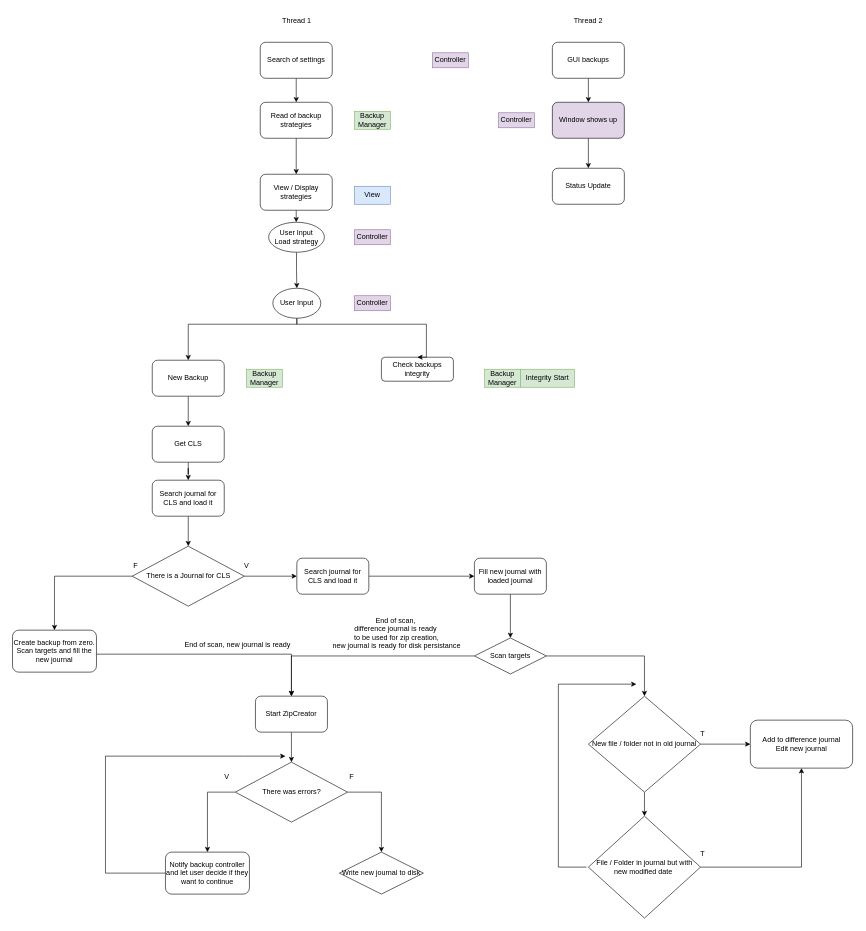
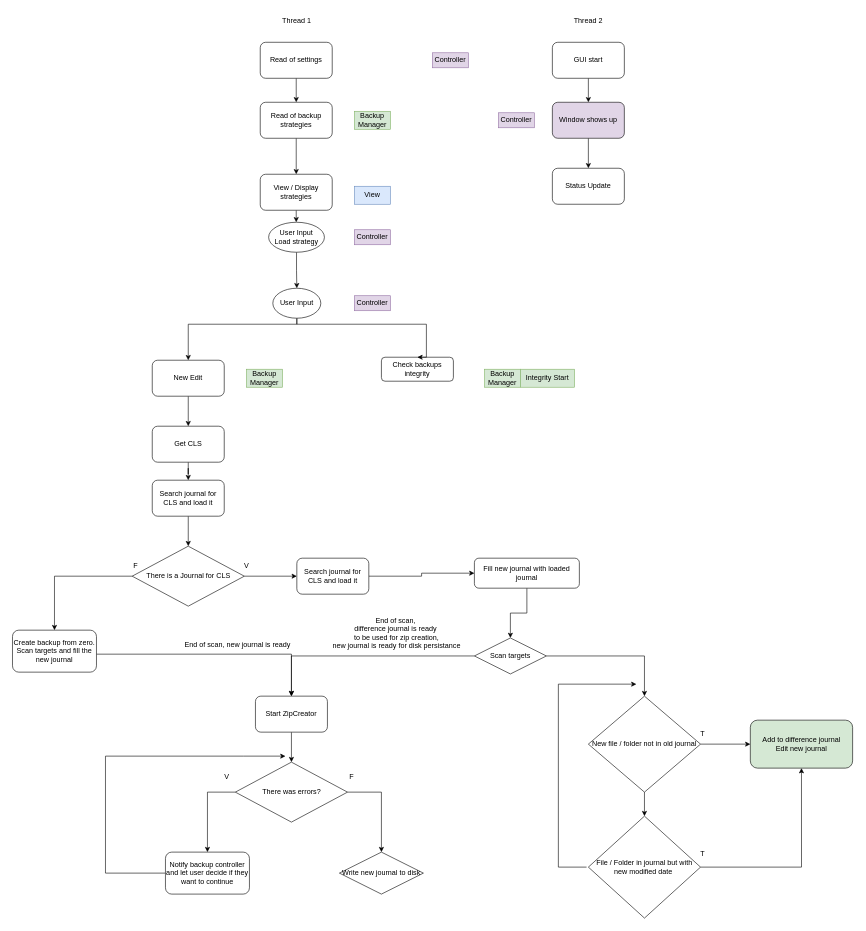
  <mxCell id="0" />
  <mxCell id="1" parent="0" />
  <mxCell id="2" value="" style="edgeStyle=orthogonalEdgeStyle;rounded=0;orthogonalLoop=1;jettySize=auto;html=1;" parent="1" source="3" target="5" edge="1"><mxGeometry relative="1" as="geometry" /></mxCell>
- <mxCell id="3" value="Search of settings" style="rounded=1;whiteSpace=wrap;html=1;" parent="1" vertex="1"><mxGeometry x="433" y="70" width="120" height="60" as="geometry" /></mxCell>
+ <mxCell id="3" value="Read of settings" style="rounded=1;whiteSpace=wrap;html=1;" parent="1" vertex="1"><mxGeometry x="433" y="70" width="120" height="60" as="geometry" /></mxCell>
  <mxCell id="4" style="edgeStyle=orthogonalEdgeStyle;rounded=0;orthogonalLoop=1;jettySize=auto;html=1;entryX=0.5;entryY=0;entryDx=0;entryDy=0;" parent="1" source="5" target="7" edge="1"><mxGeometry relative="1" as="geometry" /></mxCell>
  <mxCell id="5" value="Read of backup strategies" style="whiteSpace=wrap;html=1;rounded=1;" parent="1" vertex="1"><mxGeometry x="433" y="170" width="120" height="60" as="geometry" /></mxCell>
  <mxCell id="6" style="edgeStyle=orthogonalEdgeStyle;rounded=0;orthogonalLoop=1;jettySize=auto;html=1;entryX=0.5;entryY=0;entryDx=0;entryDy=0;" parent="1" source="7" target="25" edge="1"><mxGeometry relative="1" as="geometry" /></mxCell>
  <mxCell id="7" value="View / Display strategies" style="whiteSpace=wrap;html=1;rounded=1;" parent="1" vertex="1"><mxGeometry x="433" y="290" width="120" height="60" as="geometry" /></mxCell>
  <mxCell id="8" value="Check backups integrity" style="whiteSpace=wrap;html=1;rounded=1;" parent="1" vertex="1"><mxGeometry x="635" y="595" width="120" height="40" as="geometry" /></mxCell>
  <mxCell id="9" value="" style="edgeStyle=orthogonalEdgeStyle;rounded=0;orthogonalLoop=1;jettySize=auto;html=1;" edge="1" parent="1" source="10" target="33"><mxGeometry relative="1" as="geometry" /></mxCell>
- <mxCell id="10" value="New Backup" style="whiteSpace=wrap;html=1;rounded=1;" parent="1" vertex="1"><mxGeometry x="253" y="600" width="120" height="60" as="geometry" /></mxCell>
+ <mxCell id="10" value="New Edit" style="whiteSpace=wrap;html=1;rounded=1;" parent="1" vertex="1"><mxGeometry x="253" y="600" width="120" height="60" as="geometry" /></mxCell>
  <mxCell id="11" value="Controller" style="text;html=1;align=center;verticalAlign=middle;whiteSpace=wrap;rounded=0;fillColor=#e1d5e7;strokeColor=#9673a6;" parent="1" vertex="1"><mxGeometry x="720" y="87.5" width="60" height="25" as="geometry" /></mxCell>
  <mxCell id="12" value="Backup Manager" style="text;html=1;align=center;verticalAlign=middle;whiteSpace=wrap;rounded=0;fillColor=#d5e8d4;strokeColor=#82b366;" parent="1" vertex="1"><mxGeometry x="590" y="185" width="60" height="30" as="geometry" /></mxCell>
  <mxCell id="13" value="" style="edgeStyle=orthogonalEdgeStyle;rounded=0;orthogonalLoop=1;jettySize=auto;html=1;" parent="1" source="14" target="16" edge="1"><mxGeometry relative="1" as="geometry" /></mxCell>
- <mxCell id="14" value="GUI backups" style="rounded=1;whiteSpace=wrap;html=1;" parent="1" vertex="1"><mxGeometry x="920" y="70" width="120" height="60" as="geometry" /></mxCell>
+ <mxCell id="14" value="GUI start" style="rounded=1;whiteSpace=wrap;html=1;" parent="1" vertex="1"><mxGeometry x="920" y="70" width="120" height="60" as="geometry" /></mxCell>
  <mxCell id="15" value="" style="edgeStyle=orthogonalEdgeStyle;rounded=0;orthogonalLoop=1;jettySize=auto;html=1;" parent="1" source="16" target="17" edge="1"><mxGeometry relative="1" as="geometry" /></mxCell>
  <mxCell id="16" value="Window shows up" style="whiteSpace=wrap;html=1;rounded=1;fillColor=#e1d5e7;" parent="1" vertex="1"><mxGeometry x="920" y="170" width="120" height="60" as="geometry" /></mxCell>
  <mxCell id="17" value="Status Update" style="whiteSpace=wrap;html=1;rounded=1;" parent="1" vertex="1"><mxGeometry x="920" y="280" width="120" height="60" as="geometry" /></mxCell>
  <mxCell id="18" value="View" style="text;html=1;align=center;verticalAlign=middle;whiteSpace=wrap;rounded=0;fillColor=#dae8fc;strokeColor=#6c8ebf;" parent="1" vertex="1"><mxGeometry x="590" y="310" width="60" height="30" as="geometry" /></mxCell>
  <mxCell id="19" value="Integrity Start" style="text;html=1;align=center;verticalAlign=middle;whiteSpace=wrap;rounded=0;fillColor=#d5e8d4;strokeColor=#82b366;" parent="1" vertex="1"><mxGeometry x="867" y="615" width="90" height="30" as="geometry" /></mxCell>
  <mxCell id="20" value="Backup Manager" style="text;html=1;align=center;verticalAlign=middle;whiteSpace=wrap;rounded=0;fillColor=#d5e8d4;strokeColor=#82b366;" parent="1" vertex="1"><mxGeometry x="410" y="615" width="60" height="30" as="geometry" /></mxCell>
  <mxCell id="21" value="Controller" style="text;html=1;align=center;verticalAlign=middle;whiteSpace=wrap;rounded=0;fillColor=#e1d5e7;strokeColor=#9673a6;" parent="1" vertex="1"><mxGeometry x="830" y="187.5" width="60" height="25" as="geometry" /></mxCell>
  <mxCell id="22" value="Thread 1" style="text;html=1;align=center;verticalAlign=middle;whiteSpace=wrap;rounded=0;" parent="1" vertex="1"><mxGeometry x="464" y="20" width="60" height="30" as="geometry" /></mxCell>
  <mxCell id="23" value="Thread 2" style="text;html=1;align=center;verticalAlign=middle;whiteSpace=wrap;rounded=0;" parent="1" vertex="1"><mxGeometry x="950" y="20" width="60" height="30" as="geometry" /></mxCell>
  <mxCell id="24" style="edgeStyle=orthogonalEdgeStyle;rounded=0;orthogonalLoop=1;jettySize=auto;html=1;entryX=0.5;entryY=0;entryDx=0;entryDy=0;" parent="1" source="25" target="29" edge="1"><mxGeometry relative="1" as="geometry"><mxPoint x="493" y="440" as="targetPoint" /></mxGeometry></mxCell>
  <mxCell id="25" value="User Input&lt;div&gt;Load strategy&lt;/div&gt;" style="ellipse;whiteSpace=wrap;html=1;rounded=1;" parent="1" vertex="1"><mxGeometry x="447" y="370" width="93" height="50" as="geometry" /></mxCell>
  <mxCell id="26" value="Controller" style="text;html=1;align=center;verticalAlign=middle;whiteSpace=wrap;rounded=0;fillColor=#e1d5e7;strokeColor=#9673a6;" parent="1" vertex="1"><mxGeometry x="590" y="382.5" width="60" height="25" as="geometry" /></mxCell>
  <mxCell id="27" style="edgeStyle=orthogonalEdgeStyle;rounded=0;orthogonalLoop=1;jettySize=auto;html=1;entryX=0.5;entryY=0;entryDx=0;entryDy=0;" parent="1" source="29" target="8" edge="1"><mxGeometry relative="1" as="geometry"><Array as="points"><mxPoint x="494" y="540" /><mxPoint x="710" y="540" /></Array></mxGeometry></mxCell>
  <mxCell id="28" style="edgeStyle=orthogonalEdgeStyle;rounded=0;orthogonalLoop=1;jettySize=auto;html=1;entryX=0.5;entryY=0;entryDx=0;entryDy=0;" parent="1" source="29" target="10" edge="1"><mxGeometry relative="1" as="geometry"><Array as="points"><mxPoint x="494" y="540" /><mxPoint x="313" y="540" /></Array></mxGeometry></mxCell>
  <mxCell id="29" value="User Input" style="ellipse;whiteSpace=wrap;html=1;rounded=1;" parent="1" vertex="1"><mxGeometry x="454" y="480" width="80" height="50" as="geometry" /></mxCell>
  <mxCell id="30" value="Controller" style="text;html=1;align=center;verticalAlign=middle;whiteSpace=wrap;rounded=0;fillColor=#e1d5e7;strokeColor=#9673a6;" parent="1" vertex="1"><mxGeometry x="590" y="492.5" width="60" height="25" as="geometry" /></mxCell>
  <mxCell id="31" value="Backup Manager" style="text;html=1;align=center;verticalAlign=middle;whiteSpace=wrap;rounded=0;fillColor=#d5e8d4;strokeColor=#82b366;" parent="1" vertex="1"><mxGeometry x="807" y="615" width="60" height="30" as="geometry" /></mxCell>
  <mxCell id="32" value="" style="edgeStyle=orthogonalEdgeStyle;rounded=0;orthogonalLoop=1;jettySize=auto;html=1;" edge="1" parent="1" source="33" target="35"><mxGeometry relative="1" as="geometry" /></mxCell>
  <mxCell id="33" value="Get CLS" style="whiteSpace=wrap;html=1;rounded=1;" vertex="1" parent="1"><mxGeometry x="253" y="710" width="120" height="60" as="geometry" /></mxCell>
  <mxCell id="34" style="edgeStyle=orthogonalEdgeStyle;rounded=0;orthogonalLoop=1;jettySize=auto;html=1;entryX=0.5;entryY=0;entryDx=0;entryDy=0;" edge="1" parent="1" source="35" target="38"><mxGeometry relative="1" as="geometry" /></mxCell>
  <mxCell id="35" value="Search journal for CLS and load it" style="whiteSpace=wrap;html=1;rounded=1;" vertex="1" parent="1"><mxGeometry x="253" y="800" width="120" height="60" as="geometry" /></mxCell>
  <mxCell id="36" style="edgeStyle=orthogonalEdgeStyle;rounded=0;orthogonalLoop=1;jettySize=auto;html=1;entryX=0;entryY=0.5;entryDx=0;entryDy=0;" edge="1" parent="1" source="38" target="40"><mxGeometry relative="1" as="geometry" /></mxCell>
  <mxCell id="37" style="edgeStyle=orthogonalEdgeStyle;rounded=0;orthogonalLoop=1;jettySize=auto;html=1;entryX=0.5;entryY=0;entryDx=0;entryDy=0;" edge="1" parent="1" source="38" target="42"><mxGeometry relative="1" as="geometry"><Array as="points"><mxPoint x="90" y="960" /></Array></mxGeometry></mxCell>
  <mxCell id="38" value="There is a Journal for CLS" style="rhombus;whiteSpace=wrap;html=1;" vertex="1" parent="1"><mxGeometry x="219.5" y="910" width="187" height="100" as="geometry" /></mxCell>
  <mxCell id="39" value="" style="edgeStyle=orthogonalEdgeStyle;rounded=0;orthogonalLoop=1;jettySize=auto;html=1;" edge="1" parent="1" source="40" target="56"><mxGeometry relative="1" as="geometry" /></mxCell>
  <mxCell id="40" value="Search journal for CLS and load it" style="whiteSpace=wrap;html=1;rounded=1;" vertex="1" parent="1"><mxGeometry x="494" y="930" width="120" height="60" as="geometry" /></mxCell>
  <mxCell id="41" value="" style="edgeStyle=orthogonalEdgeStyle;rounded=0;orthogonalLoop=1;jettySize=auto;html=1;" edge="1" parent="1" source="42" target="46"><mxGeometry relative="1" as="geometry"><Array as="points"><mxPoint x="485" y="1090" /></Array></mxGeometry></mxCell>
  <mxCell id="42" value="Create backup from zero. Scan targets and fill the new journal" style="whiteSpace=wrap;html=1;rounded=1;" vertex="1" parent="1"><mxGeometry x="20" y="1050" width="140" height="70" as="geometry" /></mxCell>
  <mxCell id="43" value="V" style="text;html=1;align=center;verticalAlign=middle;resizable=0;points=[];autosize=1;strokeColor=none;fillColor=none;" vertex="1" parent="1"><mxGeometry x="395" y="928" width="30" height="30" as="geometry" /></mxCell>
  <mxCell id="44" value="F" style="text;html=1;align=center;verticalAlign=middle;resizable=0;points=[];autosize=1;strokeColor=none;fillColor=none;" vertex="1" parent="1"><mxGeometry x="210" y="928" width="30" height="30" as="geometry" /></mxCell>
  <mxCell id="45" value="" style="edgeStyle=orthogonalEdgeStyle;rounded=0;orthogonalLoop=1;jettySize=auto;html=1;entryX=0.5;entryY=0;entryDx=0;entryDy=0;" edge="1" parent="1" source="46" target="49"><mxGeometry relative="1" as="geometry"><mxPoint x="485" y="1260" as="targetPoint" /></mxGeometry></mxCell>
  <mxCell id="46" value="Start ZipCreator" style="whiteSpace=wrap;html=1;rounded=1;" vertex="1" parent="1"><mxGeometry x="425" y="1160" width="120" height="60" as="geometry" /></mxCell>
  <mxCell id="47" style="edgeStyle=orthogonalEdgeStyle;rounded=0;orthogonalLoop=1;jettySize=auto;html=1;entryX=0.5;entryY=0;entryDx=0;entryDy=0;" edge="1" parent="1" source="49" target="52"><mxGeometry relative="1" as="geometry"><mxPoint x="635" y="1410" as="targetPoint" /><Array as="points"><mxPoint x="635" y="1320" /></Array></mxGeometry></mxCell>
  <mxCell id="48" style="edgeStyle=orthogonalEdgeStyle;rounded=0;orthogonalLoop=1;jettySize=auto;html=1;entryX=0.5;entryY=0;entryDx=0;entryDy=0;" edge="1" parent="1" source="49" target="51"><mxGeometry relative="1" as="geometry"><mxPoint x="335" y="1410" as="targetPoint" /><Array as="points"><mxPoint x="345" y="1320" /></Array></mxGeometry></mxCell>
  <mxCell id="49" value="There was errors?" style="rhombus;whiteSpace=wrap;html=1;" vertex="1" parent="1"><mxGeometry x="391.5" y="1270" width="187" height="100" as="geometry" /></mxCell>
  <mxCell id="50" style="edgeStyle=orthogonalEdgeStyle;rounded=0;orthogonalLoop=1;jettySize=auto;html=1;" edge="1" parent="1" source="51"><mxGeometry relative="1" as="geometry"><mxPoint x="475" y="1260" as="targetPoint" /><Array as="points"><mxPoint x="175" y="1455" /><mxPoint x="175" y="1260" /><mxPoint x="405" y="1260" /></Array></mxGeometry></mxCell>
  <mxCell id="51" value="Notify backup controller and let user decide if they want to continue" style="whiteSpace=wrap;html=1;rounded=1;" vertex="1" parent="1"><mxGeometry x="275" y="1420" width="140" height="70" as="geometry" /></mxCell>
  <mxCell id="52" value="Write new journal to disk" style="rhombus;whiteSpace=wrap;html=1;" vertex="1" parent="1"><mxGeometry x="565" y="1420" width="140" height="70" as="geometry" /></mxCell>
  <mxCell id="53" value="F" style="text;html=1;align=center;verticalAlign=middle;resizable=0;points=[];autosize=1;strokeColor=none;fillColor=none;" vertex="1" parent="1"><mxGeometry x="570" y="1279" width="30" height="30" as="geometry" /></mxCell>
  <mxCell id="54" value="V" style="text;html=1;align=center;verticalAlign=middle;resizable=0;points=[];autosize=1;strokeColor=none;fillColor=none;" vertex="1" parent="1"><mxGeometry x="361.5" y="1279" width="30" height="30" as="geometry" /></mxCell>
  <mxCell id="55" value="" style="edgeStyle=orthogonalEdgeStyle;rounded=0;orthogonalLoop=1;jettySize=auto;html=1;" edge="1" parent="1" source="56" target="59"><mxGeometry relative="1" as="geometry" /></mxCell>
- <mxCell id="56" value="Fill new journal with loaded journal" style="whiteSpace=wrap;html=1;rounded=1;" vertex="1" parent="1"><mxGeometry x="790" y="930" width="120" height="60" as="geometry" /></mxCell>
+ <mxCell id="56" value="Fill new journal with loaded journal" style="whiteSpace=wrap;html=1;rounded=1;" vertex="1" parent="1"><mxGeometry x="790" y="930" width="175" height="50" as="geometry" /></mxCell>
  <mxCell id="57" style="edgeStyle=orthogonalEdgeStyle;rounded=0;orthogonalLoop=1;jettySize=auto;html=1;entryX=0.5;entryY=0;entryDx=0;entryDy=0;" edge="1" parent="1" source="59" target="62"><mxGeometry relative="1" as="geometry" /></mxCell>
  <mxCell id="58" style="edgeStyle=orthogonalEdgeStyle;rounded=0;orthogonalLoop=1;jettySize=auto;html=1;entryX=0.5;entryY=0;entryDx=0;entryDy=0;" edge="1" parent="1" source="59" target="46"><mxGeometry relative="1" as="geometry" /></mxCell>
  <mxCell id="59" value="Scan targets" style="rhombus;whiteSpace=wrap;html=1;" vertex="1" parent="1"><mxGeometry x="790" y="1063" width="120" height="60" as="geometry" /></mxCell>
  <mxCell id="60" style="edgeStyle=orthogonalEdgeStyle;rounded=0;orthogonalLoop=1;jettySize=auto;html=1;entryX=0;entryY=0.5;entryDx=0;entryDy=0;" edge="1" parent="1" source="62" target="63"><mxGeometry relative="1" as="geometry"><mxPoint x="1209.5" y="1210" as="targetPoint" /></mxGeometry></mxCell>
  <mxCell id="61" style="edgeStyle=orthogonalEdgeStyle;rounded=0;orthogonalLoop=1;jettySize=auto;html=1;entryX=0.5;entryY=0;entryDx=0;entryDy=0;" edge="1" parent="1" source="62" target="66"><mxGeometry relative="1" as="geometry"><mxPoint x="1073.5" y="1300" as="targetPoint" /></mxGeometry></mxCell>
  <mxCell id="62" value="New file / folder not in old journal" style="rhombus;whiteSpace=wrap;html=1;" vertex="1" parent="1"><mxGeometry x="980" y="1160" width="187" height="160" as="geometry" /></mxCell>
- <mxCell id="63" value="Add to difference journal&lt;div&gt;Edit new journal&lt;/div&gt;" style="whiteSpace=wrap;html=1;rounded=1;" vertex="1" parent="1"><mxGeometry x="1250" y="1200" width="170.5" height="80" as="geometry" /></mxCell>
+ <mxCell id="63" value="Add to difference journal&lt;div&gt;Edit new journal&lt;/div&gt;" style="whiteSpace=wrap;html=1;rounded=1;fillColor=#d5e8d4;" vertex="1" parent="1"><mxGeometry x="1250" y="1200" width="170.5" height="80" as="geometry" /></mxCell>
  <mxCell id="64" style="edgeStyle=orthogonalEdgeStyle;rounded=0;orthogonalLoop=1;jettySize=auto;html=1;entryX=0.5;entryY=1;entryDx=0;entryDy=0;" edge="1" parent="1" source="66" target="63"><mxGeometry relative="1" as="geometry" /></mxCell>
  <mxCell id="65" style="edgeStyle=orthogonalEdgeStyle;rounded=0;orthogonalLoop=1;jettySize=auto;html=1;" edge="1" parent="1"><mxGeometry relative="1" as="geometry"><mxPoint x="1060" y="1140" as="targetPoint" /><mxPoint x="977" y="1445" as="sourcePoint" /><Array as="points"><mxPoint x="930" y="1445" /><mxPoint x="930" y="1140" /></Array></mxGeometry></mxCell>
  <mxCell id="66" value="File / Folder in journal but with new modified date&amp;nbsp;" style="rhombus;whiteSpace=wrap;html=1;" vertex="1" parent="1"><mxGeometry x="980" y="1360" width="187" height="170" as="geometry" /></mxCell>
  <mxCell id="67" value="T" style="text;html=1;align=center;verticalAlign=middle;resizable=0;points=[];autosize=1;strokeColor=none;fillColor=none;" vertex="1" parent="1"><mxGeometry x="1154.5" y="1408" width="30" height="30" as="geometry" /></mxCell>
  <mxCell id="68" value="T" style="text;html=1;align=center;verticalAlign=middle;resizable=0;points=[];autosize=1;strokeColor=none;fillColor=none;" vertex="1" parent="1"><mxGeometry x="1154.5" y="1208" width="30" height="30" as="geometry" /></mxCell>
  <mxCell id="69" value="End of scan, new journal is ready" style="text;html=1;align=center;verticalAlign=middle;resizable=0;points=[];autosize=1;strokeColor=none;fillColor=none;" vertex="1" parent="1"><mxGeometry x="295" y="1060" width="200" height="30" as="geometry" /></mxCell>
  <mxCell id="70" value="End of scan,&amp;nbsp;&lt;div&gt;difference journal is ready&amp;nbsp;&lt;/div&gt;&lt;div&gt;to be used for zip creation,&lt;/div&gt;&lt;div&gt;new journal is ready for disk persistance&lt;/div&gt;" style="text;html=1;align=center;verticalAlign=middle;resizable=0;points=[];autosize=1;strokeColor=none;fillColor=none;" vertex="1" parent="1"><mxGeometry x="540" y="1020" width="240" height="70" as="geometry" /></mxCell>
